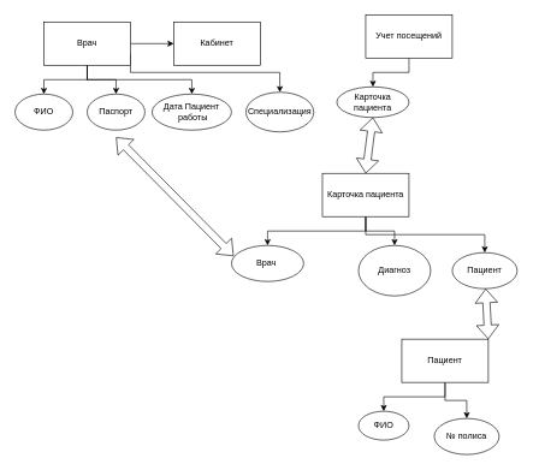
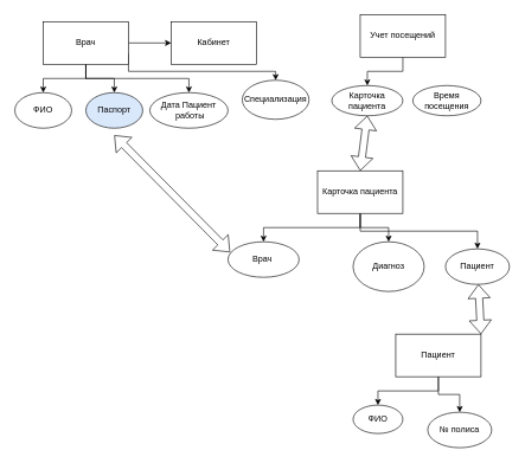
  <mxCell id="0" />
  <mxCell id="1" parent="0" />
  <mxCell id="2" style="edgeStyle=orthogonalEdgeStyle;rounded=0;orthogonalLoop=1;jettySize=auto;html=1;exitX=0.5;exitY=1;exitDx=0;exitDy=0;entryX=0.5;entryY=0;entryDx=0;entryDy=0;" edge="1" parent="1" source="7" target="9"><mxGeometry relative="1" as="geometry" /></mxCell>
  <mxCell id="3" style="edgeStyle=orthogonalEdgeStyle;rounded=0;orthogonalLoop=1;jettySize=auto;html=1;exitX=0.5;exitY=1;exitDx=0;exitDy=0;entryX=0.5;entryY=0;entryDx=0;entryDy=0;" edge="1" parent="1" source="7" target="8"><mxGeometry relative="1" as="geometry" /></mxCell>
  <mxCell id="4" style="edgeStyle=orthogonalEdgeStyle;rounded=0;orthogonalLoop=1;jettySize=auto;html=1;exitX=0.5;exitY=1;exitDx=0;exitDy=0;entryX=0.5;entryY=0;entryDx=0;entryDy=0;" edge="1" parent="1" source="7" target="10"><mxGeometry relative="1" as="geometry" /></mxCell>
  <mxCell id="5" style="edgeStyle=orthogonalEdgeStyle;rounded=0;orthogonalLoop=1;jettySize=auto;html=1;exitX=1;exitY=0.5;exitDx=0;exitDy=0;entryX=0;entryY=0.5;entryDx=0;entryDy=0;" edge="1" parent="1" source="7" target="12"><mxGeometry relative="1" as="geometry" /></mxCell>
  <mxCell id="6" style="edgeStyle=orthogonalEdgeStyle;rounded=0;orthogonalLoop=1;jettySize=auto;html=1;exitX=1;exitY=0.75;exitDx=0;exitDy=0;entryX=0.5;entryY=0;entryDx=0;entryDy=0;" edge="1" parent="1" source="7" target="11"><mxGeometry relative="1" as="geometry"><Array as="points"><mxPoint x="180" y="100" /><mxPoint x="387" y="100" /></Array></mxGeometry></mxCell>
  <mxCell id="7" value="Врач" style="rounded=0;whiteSpace=wrap;html=1;" vertex="1" parent="1"><mxGeometry x="60" y="30" width="120" height="60" as="geometry" /></mxCell>
  <mxCell id="8" value="ФИО" style="ellipse;whiteSpace=wrap;html=1;" vertex="1" parent="1"><mxGeometry x="20" y="130" width="80" height="50" as="geometry" /></mxCell>
- <mxCell id="9" value="Паспорт" style="ellipse;whiteSpace=wrap;html=1;" vertex="1" parent="1"><mxGeometry x="120" y="130" width="80" height="50" as="geometry" /></mxCell>
+ <mxCell id="9" value="Паспорт" style="ellipse;whiteSpace=wrap;html=1;fillColor=#dae8fc;" vertex="1" parent="1"><mxGeometry x="120" y="130" width="80" height="50" as="geometry" /></mxCell>
  <mxCell id="10" value="Дата Пациент&lt;div&gt;&amp;nbsp;работы&lt;/div&gt;" style="ellipse;whiteSpace=wrap;html=1;" vertex="1" parent="1"><mxGeometry x="210" y="130" width="110" height="50" as="geometry" /></mxCell>
- <mxCell id="11" value="Специализация" style="ellipse;whiteSpace=wrap;html=1;" vertex="1" parent="1"><mxGeometry x="340" y="127.5" width="94" height="55" as="geometry" /></mxCell>
+ <mxCell id="11" value="Специализация" style="ellipse;whiteSpace=wrap;html=1;" vertex="1" parent="1"><mxGeometry x="340" y="112.5" width="94" height="55" as="geometry" /></mxCell>
  <mxCell id="12" value="Кабинет" style="whiteSpace=wrap;html=1;rounded=0;" vertex="1" parent="1"><mxGeometry x="240" y="30" width="120" height="60" as="geometry" /></mxCell>
  <mxCell id="13" style="edgeStyle=orthogonalEdgeStyle;rounded=0;orthogonalLoop=1;jettySize=auto;html=1;exitX=0.5;exitY=1;exitDx=0;exitDy=0;entryX=0.5;entryY=0;entryDx=0;entryDy=0;" edge="1" parent="1" source="15" target="16"><mxGeometry relative="1" as="geometry" /></mxCell>
  <mxCell id="14" style="edgeStyle=orthogonalEdgeStyle;rounded=0;orthogonalLoop=1;jettySize=auto;html=1;exitX=0.5;exitY=1;exitDx=0;exitDy=0;entryX=0.5;entryY=0;entryDx=0;entryDy=0;" edge="1" parent="1" source="15" target="17"><mxGeometry relative="1" as="geometry" /></mxCell>
  <mxCell id="15" value="Пациент" style="rounded=0;whiteSpace=wrap;html=1;" vertex="1" parent="1"><mxGeometry x="556" y="470" width="120" height="60" as="geometry" /></mxCell>
  <mxCell id="16" value="ФИО" style="ellipse;whiteSpace=wrap;html=1;" vertex="1" parent="1"><mxGeometry x="496" y="570" width="70" height="40" as="geometry" /></mxCell>
  <mxCell id="17" value="№ полиса" style="ellipse;whiteSpace=wrap;html=1;" vertex="1" parent="1"><mxGeometry x="601" y="580" width="90" height="50" as="geometry" /></mxCell>
  <mxCell id="18" style="edgeStyle=orthogonalEdgeStyle;rounded=0;orthogonalLoop=1;jettySize=auto;html=1;exitX=0.5;exitY=1;exitDx=0;exitDy=0;entryX=0.5;entryY=0;entryDx=0;entryDy=0;" edge="1" parent="1" source="21" target="23"><mxGeometry relative="1" as="geometry" /></mxCell>
  <mxCell id="19" style="edgeStyle=orthogonalEdgeStyle;rounded=0;orthogonalLoop=1;jettySize=auto;html=1;exitX=0.5;exitY=1;exitDx=0;exitDy=0;entryX=0.5;entryY=0;entryDx=0;entryDy=0;" edge="1" parent="1" source="21" target="22"><mxGeometry relative="1" as="geometry" /></mxCell>
  <mxCell id="20" style="edgeStyle=orthogonalEdgeStyle;rounded=0;orthogonalLoop=1;jettySize=auto;html=1;exitX=0.5;exitY=1;exitDx=0;exitDy=0;entryX=0.5;entryY=0;entryDx=0;entryDy=0;" edge="1" parent="1" source="21" target="24"><mxGeometry relative="1" as="geometry" /></mxCell>
  <mxCell id="21" value="Карточка пациента" style="rounded=0;whiteSpace=wrap;html=1;" vertex="1" parent="1"><mxGeometry x="446" y="240" width="120" height="60" as="geometry" /></mxCell>
  <mxCell id="22" value="Пациент" style="ellipse;whiteSpace=wrap;html=1;" vertex="1" parent="1"><mxGeometry x="626" y="350" width="90" height="50" as="geometry" /></mxCell>
  <mxCell id="23" value="Диагноз" style="ellipse;whiteSpace=wrap;html=1;" vertex="1" parent="1"><mxGeometry x="496" y="340" width="100" height="70" as="geometry" /></mxCell>
  <mxCell id="24" value="Врач&amp;nbsp;" style="ellipse;whiteSpace=wrap;html=1;" vertex="1" parent="1"><mxGeometry x="320" y="340" width="100" height="50" as="geometry" /></mxCell>
  <mxCell id="25" value="" style="shape=flexArrow;endArrow=classic;startArrow=classic;html=1;rounded=0;exitX=1;exitY=0;exitDx=0;exitDy=0;" edge="1" parent="1" source="15" target="22"><mxGeometry width="100" height="100" relative="1" as="geometry"><mxPoint x="260" y="400" as="sourcePoint" /><mxPoint x="360" y="300" as="targetPoint" /></mxGeometry></mxCell>
  <mxCell id="26" value="" style="shape=flexArrow;endArrow=classic;startArrow=classic;html=1;rounded=0;entryX=0.029;entryY=0.294;entryDx=0;entryDy=0;entryPerimeter=0;" edge="1" parent="1" target="24"><mxGeometry width="100" height="100" relative="1" as="geometry"><mxPoint x="160" y="190" as="sourcePoint" /><mxPoint x="310" y="350" as="targetPoint" /></mxGeometry></mxCell>
  <mxCell id="27" style="edgeStyle=orthogonalEdgeStyle;rounded=0;orthogonalLoop=1;jettySize=auto;html=1;exitX=0.5;exitY=1;exitDx=0;exitDy=0;entryX=0.5;entryY=0;entryDx=0;entryDy=0;" edge="1" parent="1" source="28" target="29"><mxGeometry relative="1" as="geometry" /></mxCell>
  <mxCell id="28" value="Учет посещений" style="rounded=0;whiteSpace=wrap;html=1;" vertex="1" parent="1"><mxGeometry x="506" y="20" width="120" height="60" as="geometry" /></mxCell>
  <mxCell id="29" value="Карточка пациента" style="ellipse;whiteSpace=wrap;html=1;" vertex="1" parent="1"><mxGeometry x="466" y="120" width="100" height="42.5" as="geometry" /></mxCell>
+ <mxCell id="30" value="Время посещения" style="ellipse;whiteSpace=wrap;html=1;" vertex="1" parent="1"><mxGeometry x="580" y="120" width="96" height="42.5" as="geometry" /></mxCell>
  <mxCell id="31" value="" style="shape=flexArrow;endArrow=classic;startArrow=classic;html=1;rounded=0;entryX=0.5;entryY=1;entryDx=0;entryDy=0;exitX=0.5;exitY=0;exitDx=0;exitDy=0;" edge="1" parent="1" source="21" target="29"><mxGeometry width="100" height="100" relative="1" as="geometry"><mxPoint x="360" y="400" as="sourcePoint" /><mxPoint x="460" y="300" as="targetPoint" /></mxGeometry></mxCell>
